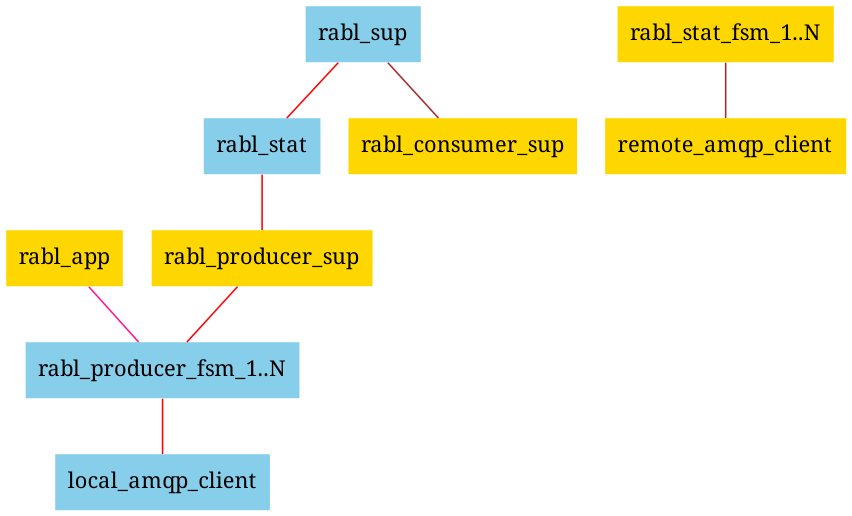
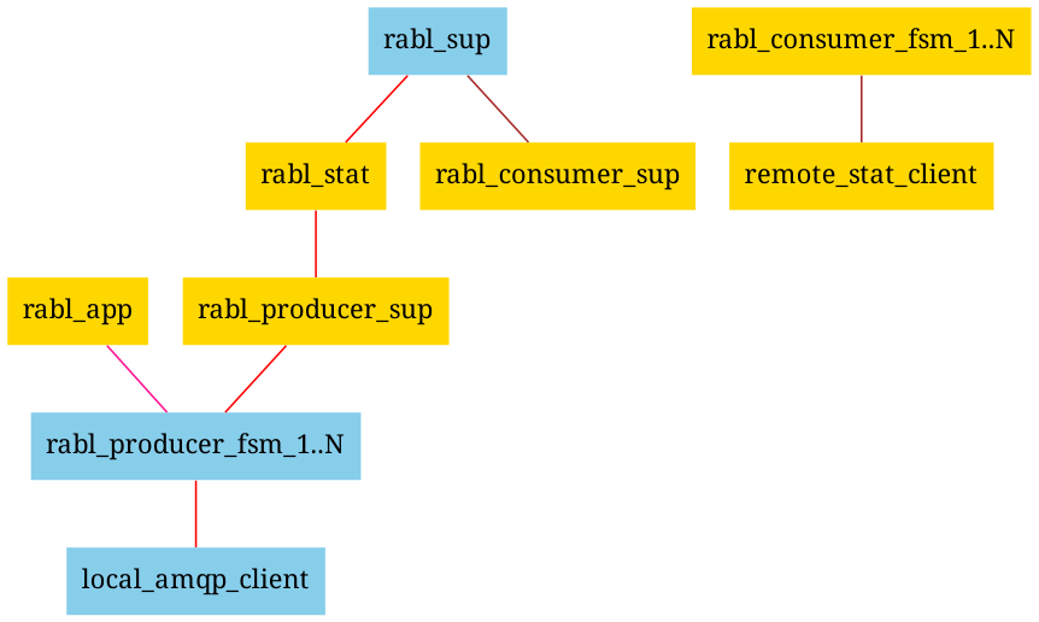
  digraph {
    fontname="Noto Serif"
    node [fillcolor=gold fontname="Noto Serif" shape=plaintext style=filled]
    edge [color=red dir=none fontname="Noto Serif"]
    "rabl_producer_fsm_1..N" [fillcolor=skyblue]
    rabl_app
    rabl_sup [fillcolor=skyblue]
-   rabl_stat [fillcolor=skyblue]
+   rabl_stat
    rabl_consumer_sup
    rabl_producer_sup
    local_amqp_client [fillcolor=skyblue]
-   "rabl_consumer_fsm_1..N" [label="rabl_stat_fsm_1..N"]
-   remote_amqp_client
+   "rabl_consumer_fsm_1..N"
+   remote_amqp_client [label=remote_stat_client]
    "rabl_producer_fsm_1..N" -> local_amqp_client
    rabl_app -> "rabl_producer_fsm_1..N" [color=deeppink]
    rabl_sup -> rabl_stat
    rabl_sup -> rabl_consumer_sup [color=brown]
    rabl_stat -> rabl_producer_sup
    rabl_producer_sup -> "rabl_producer_fsm_1..N"
    "rabl_consumer_fsm_1..N" -> remote_amqp_client [color=brown]
  }
